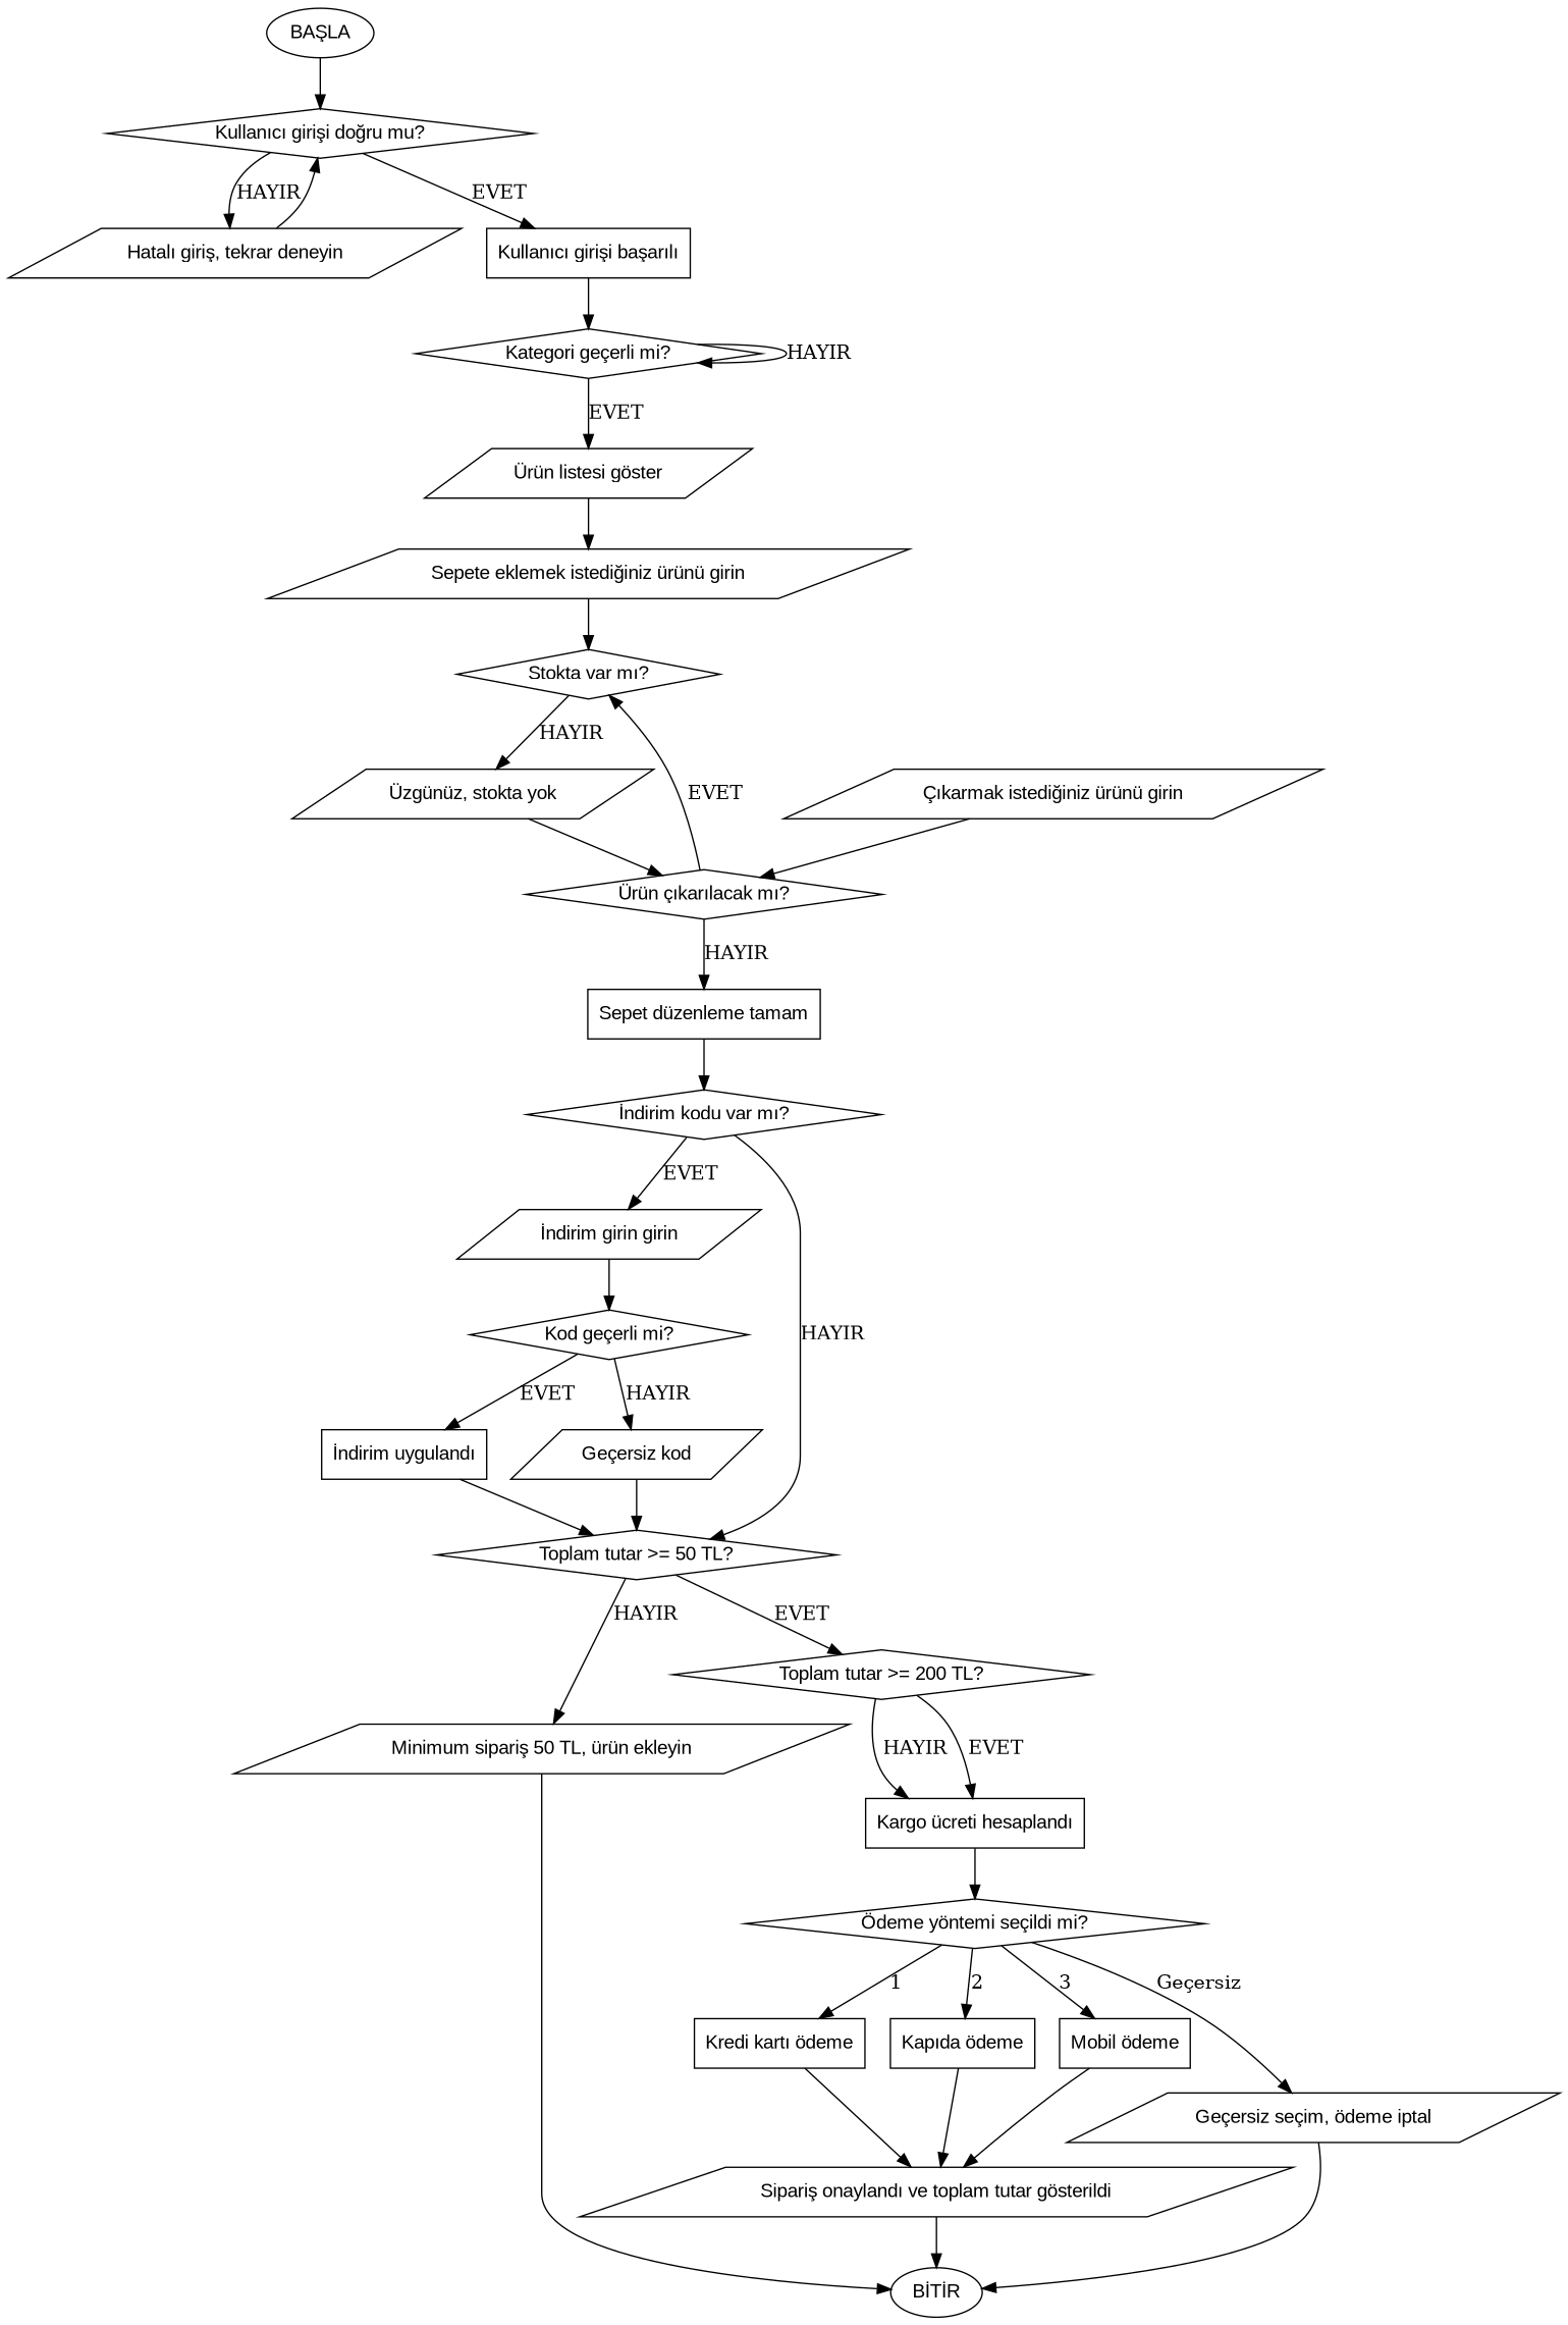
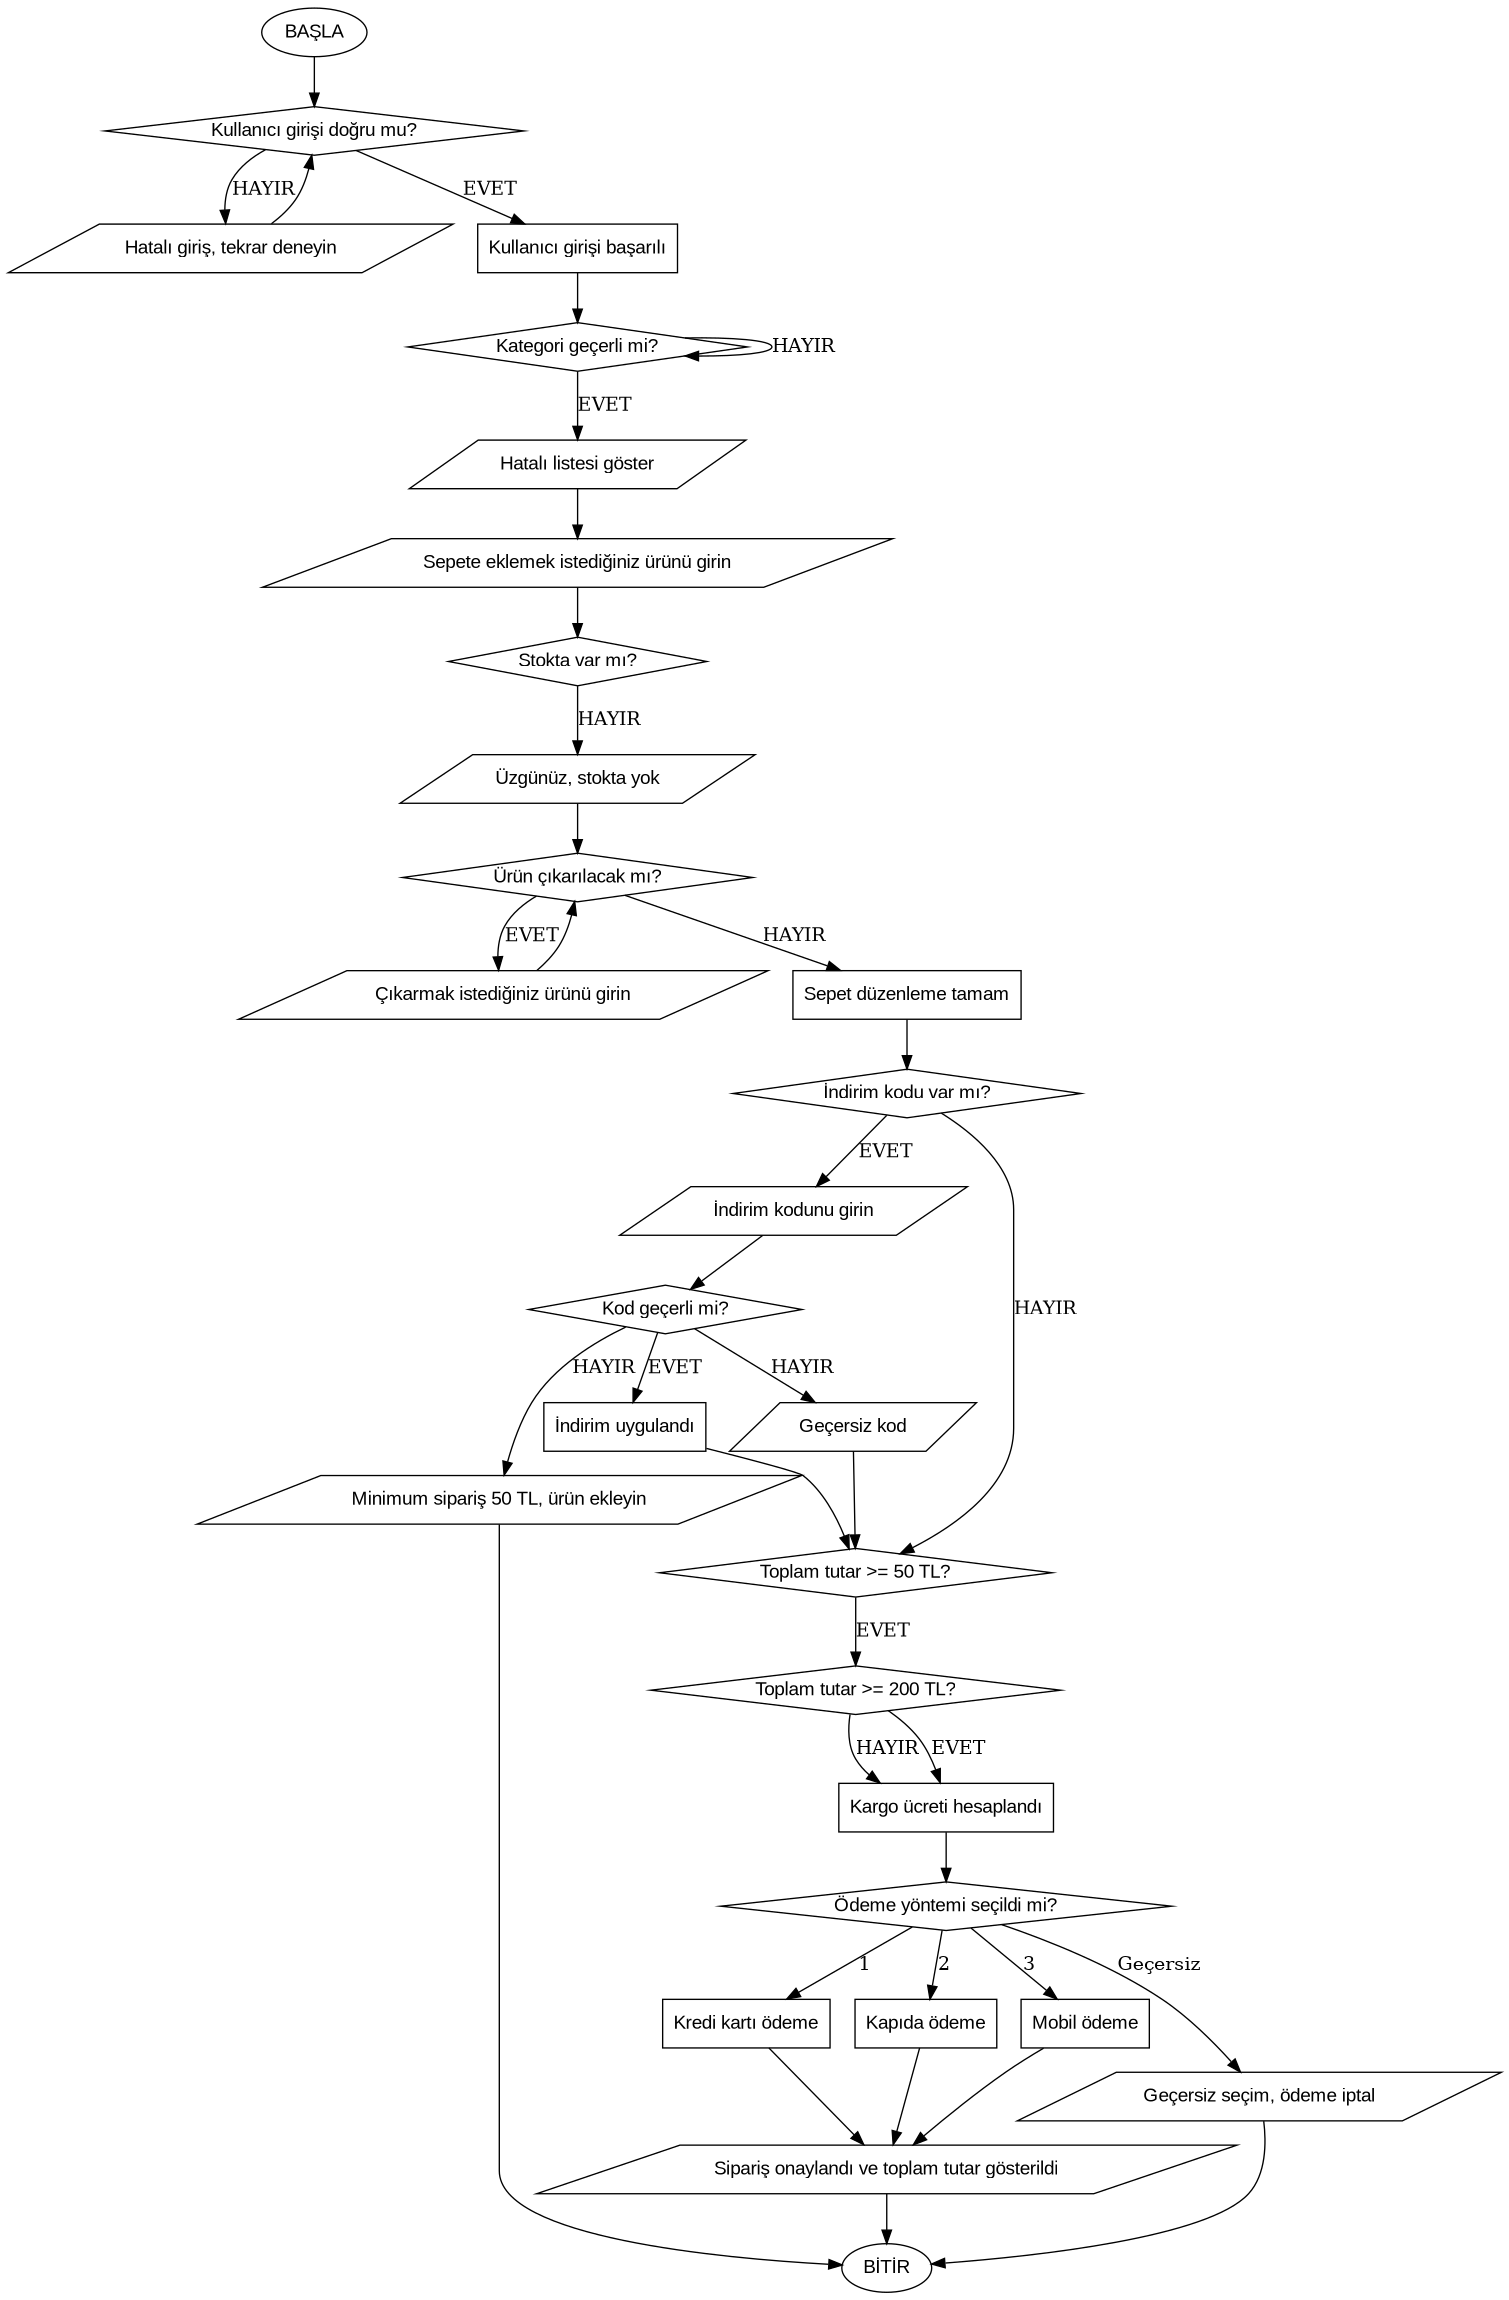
  digraph {
    rankdir=TB
    node [fontname=Arial shape=parallelogram]
    n1 [label="BAŞLA" shape=oval]
    n2 [label="Kullanıcı girişi doğru mu?" shape=diamond]
    n3 [label="Hatalı giriş, tekrar deneyin"]
    n4 [label="Kullanıcı girişi başarılı" shape=box]
    n5 [label="Kategori geçerli mi?" shape=diamond]
-   n6 [label="Ürün listesi göster"]
+   n6 [label="Hatalı listesi göster"]
    n7 [label="Sepete eklemek istediğiniz ürünü girin"]
    n8 [label="Stokta var mı?" shape=diamond]
    n9 [label="Üzgünüz, stokta yok"]
    n10 [label="Ürün çıkarılacak mı?" shape=diamond]
    n11 [label="Çıkarmak istediğiniz ürünü girin"]
    n12 [label="Sepet düzenleme tamam" shape=box]
    n13 [label="İndirim kodu var mı?" shape=diamond]
-   n14 [label="İndirim girin girin"]
+   n14 [label="İndirim kodunu girin"]
    n15 [label="Toplam tutar >= 50 TL?" shape=diamond]
    n16 [label="Kod geçerli mi?" shape=diamond]
    n17 [label="Minimum sipariş 50 TL, ürün ekleyin"]
    n18 [label="Toplam tutar >= 200 TL?" shape=diamond]
    n19 [label="İndirim uygulandı" shape=box]
    n20 [label="Geçersiz kod"]
    n21 [label="BİTİR" shape=oval]
    n22 [label="Kargo ücreti hesaplandı" shape=box]
    n23 [label="Ödeme yöntemi seçildi mi?" shape=diamond]
    n24 [label="Kredi kartı ödeme" shape=box]
    n25 [label="Kapıda ödeme" shape=box]
    n26 [label="Mobil ödeme" shape=box]
    n27 [label="Geçersiz seçim, ödeme iptal"]
    n28 [label="Sipariş onaylandı ve toplam tutar gösterildi"]
    n1 -> n2
    n2 -> n3 [label=HAYIR]
    n2 -> n4 [label=EVET]
    n3 -> n2
    n4 -> n5
    n5 -> n5 [label=HAYIR]
    n5 -> n6 [label=EVET]
    n6 -> n7
    n7 -> n8
    n8 -> n9 [label=HAYIR]
    n9 -> n10
-   n10 -> n8 [label=EVET]
+   n10 -> n11 [label=EVET]
    n10 -> n12 [label=HAYIR]
    n11 -> n10
    n12 -> n13
    n13 -> n14 [label=EVET]
    n13 -> n15 [label=HAYIR]
    n14 -> n16
-   n15 -> n17 [label=HAYIR]
+   n16 -> n17 [label=HAYIR]
    n15 -> n18 [label=EVET]
    n16 -> n19 [label=EVET]
    n16 -> n20 [label=HAYIR]
    n17 -> n21
    n18 -> n22 [label=HAYIR]
    n18 -> n22 [label=EVET]
    n19 -> n15
    n20 -> n15
    n22 -> n23
    n23 -> n24 [label=1]
    n23 -> n25 [label=2]
    n23 -> n26 [label=3]
    n23 -> n27 [label="Geçersiz"]
    n24 -> n28
    n25 -> n28
    n26 -> n28
    n27 -> n21
    n28 -> n21
  }
